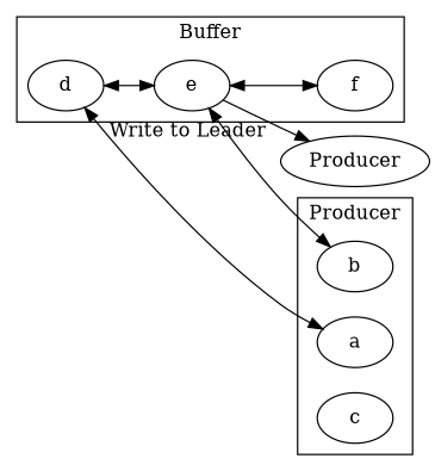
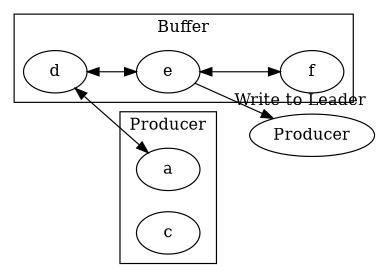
  digraph {
    compound=true
    rankdir=LR
    edge [dir=both]
    d
    e
    f
    a
-   b
    c
    Producer
    subgraph cluster_1 {
      label=Buffer
      d
      e
      f
    }
    subgraph cluster_2 {
      label=Producer
      a
-     b
      c
    }
    d -> e
    d -> a
    e -> f
-   e -> b
    e -> Producer [xlabel="Write to Leader" dir=""]
  }
